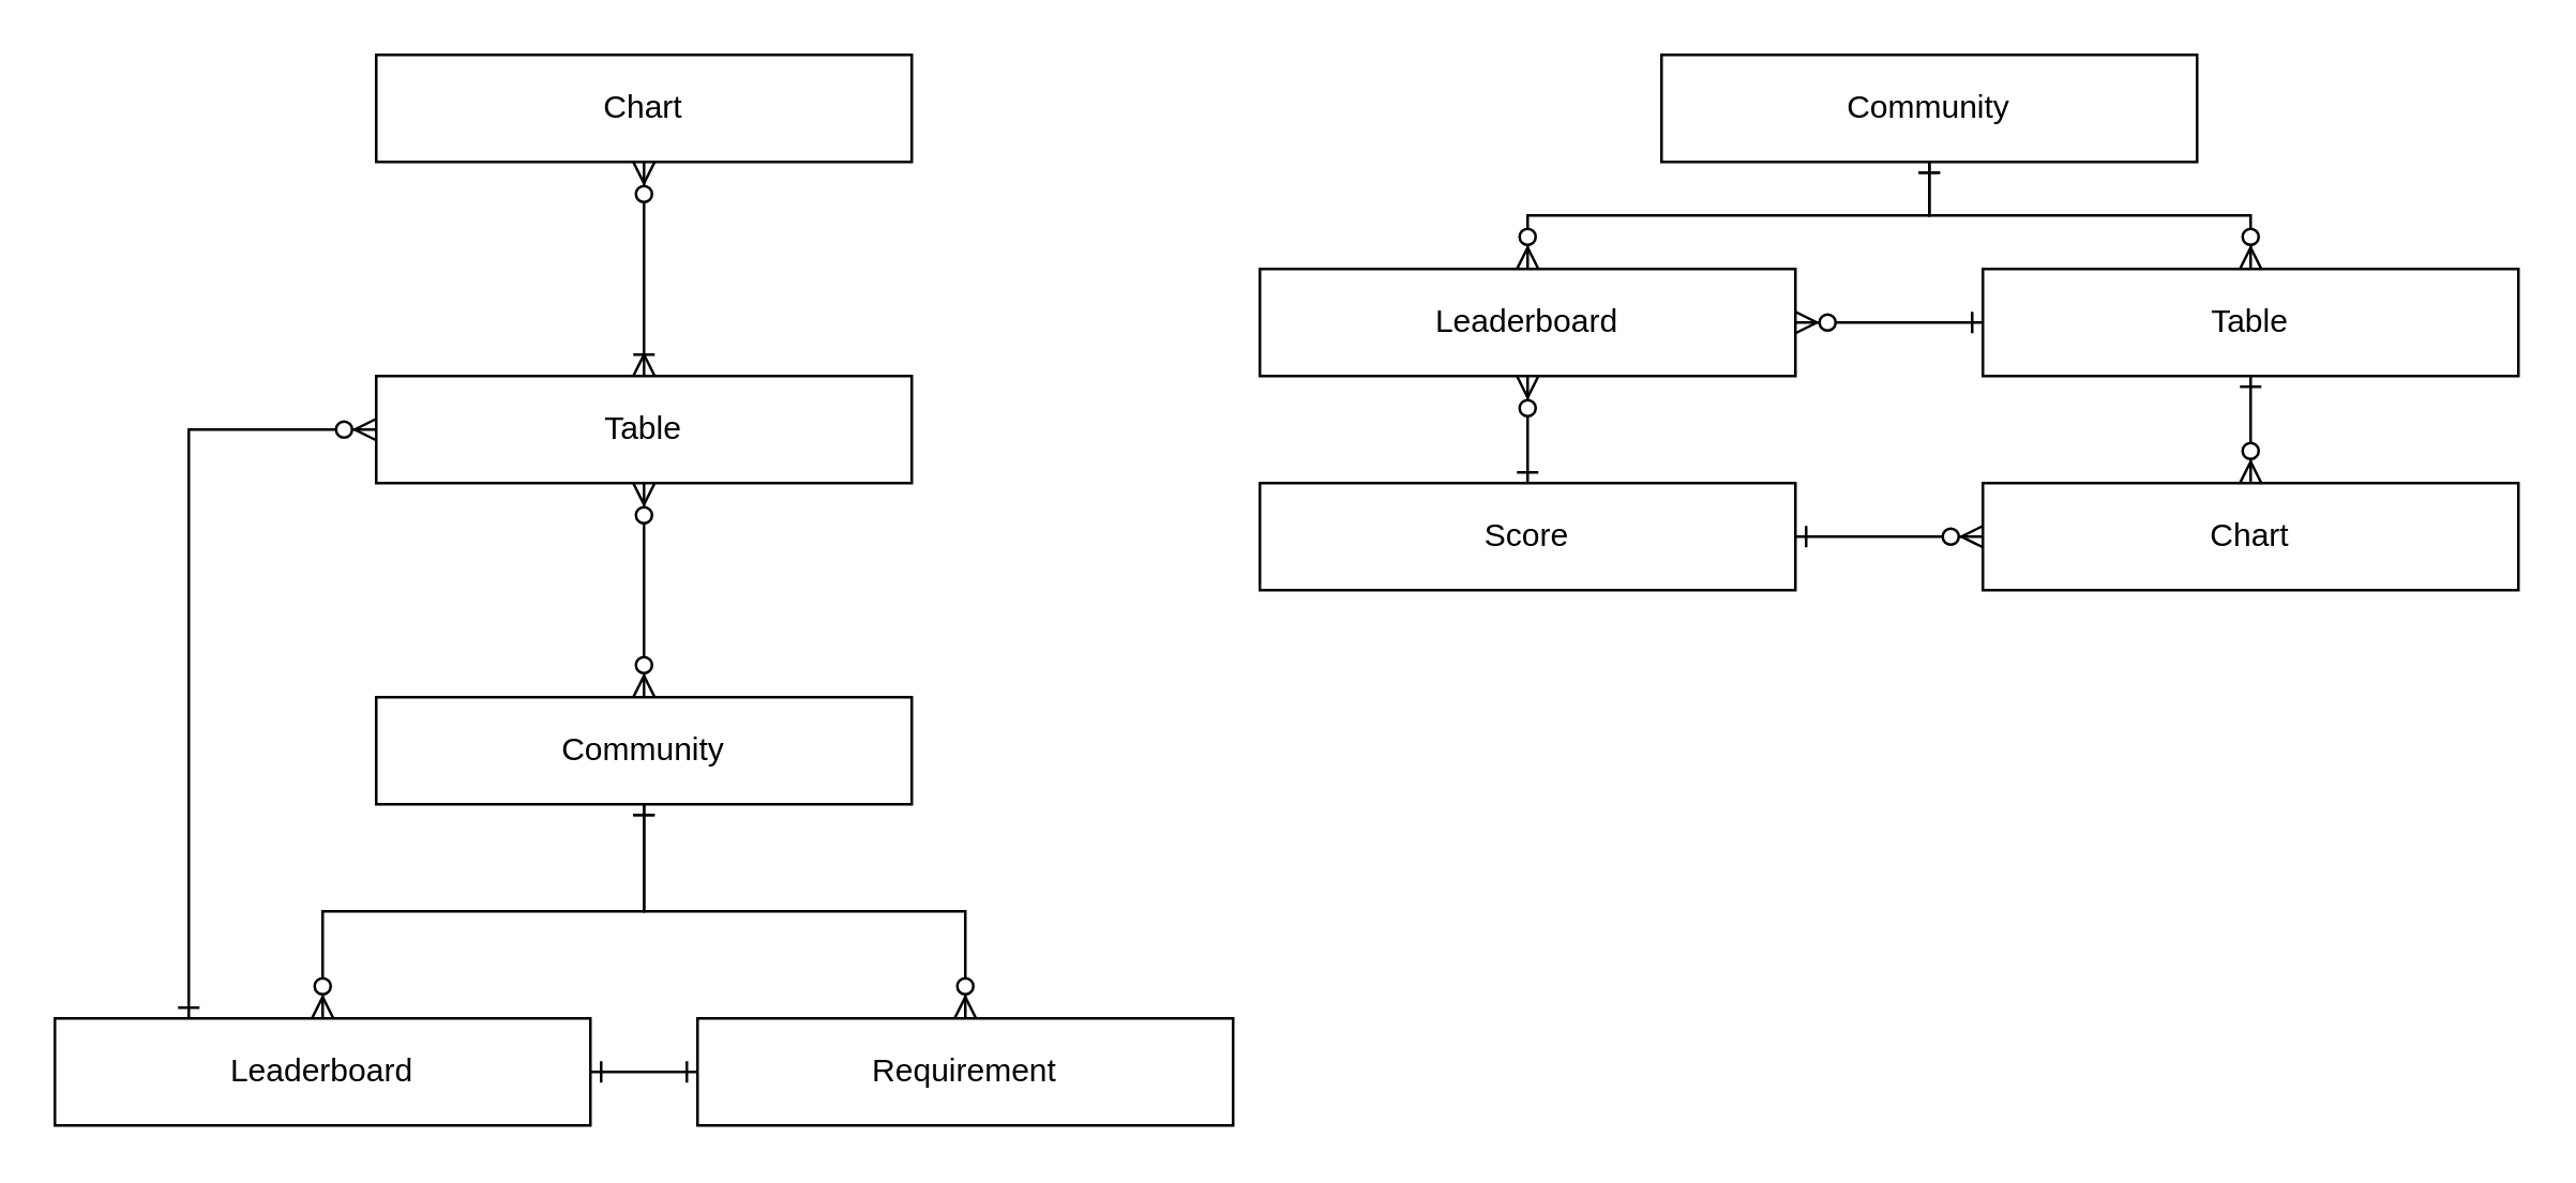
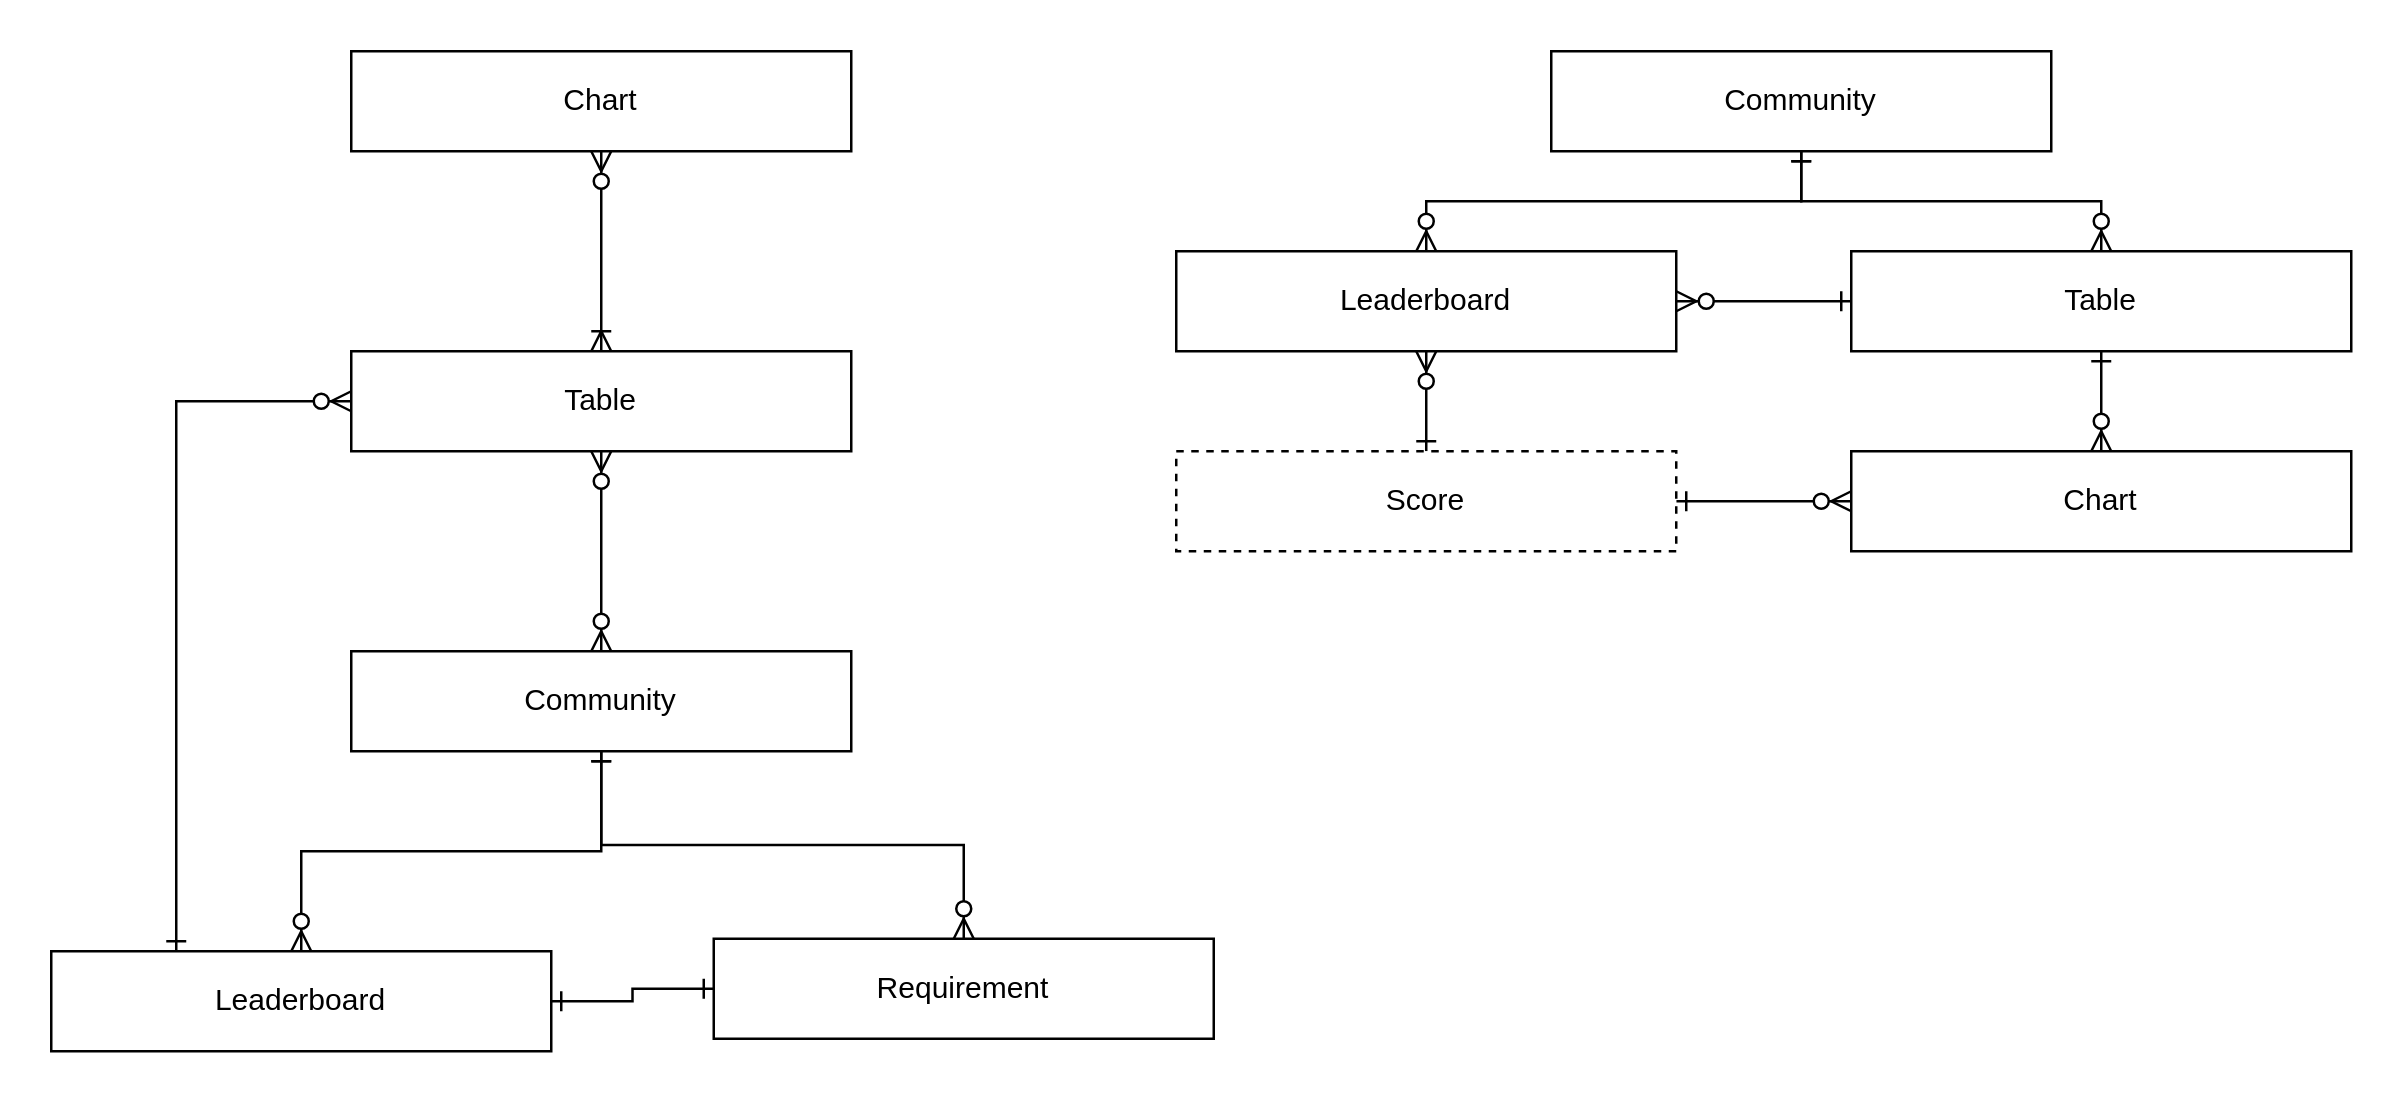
  <mxCell id="0" />
  <mxCell id="1" parent="0" />
  <mxCell id="2" style="edgeStyle=orthogonalEdgeStyle;rounded=0;orthogonalLoop=1;jettySize=auto;html=1;entryX=0.5;entryY=0;entryDx=0;entryDy=0;endArrow=ERoneToMany;endFill=0;startArrow=ERzeroToMany;startFill=1;" edge="1" parent="1" source="3" target="5"><mxGeometry relative="1" as="geometry" /></mxCell>
  <mxCell id="3" value="Chart" style="rounded=0;whiteSpace=wrap;html=1;" vertex="1" parent="1"><mxGeometry x="140" y="20" width="200" height="40" as="geometry" /></mxCell>
  <mxCell id="4" style="edgeStyle=orthogonalEdgeStyle;rounded=0;orthogonalLoop=1;jettySize=auto;html=1;entryX=0.5;entryY=0;entryDx=0;entryDy=0;endArrow=ERzeroToMany;endFill=1;startArrow=ERzeroToMany;startFill=1;" edge="1" parent="1" source="5" target="8"><mxGeometry relative="1" as="geometry" /></mxCell>
  <mxCell id="5" value="Table" style="rounded=0;whiteSpace=wrap;html=1;" vertex="1" parent="1"><mxGeometry x="140" y="140" width="200" height="40" as="geometry" /></mxCell>
  <mxCell id="6" style="edgeStyle=orthogonalEdgeStyle;rounded=0;orthogonalLoop=1;jettySize=auto;html=1;entryX=0.5;entryY=0;entryDx=0;entryDy=0;startArrow=ERone;startFill=0;endArrow=ERzeroToMany;endFill=1;" edge="1" parent="1" source="8" target="12"><mxGeometry relative="1" as="geometry" /></mxCell>
  <mxCell id="7" style="edgeStyle=orthogonalEdgeStyle;rounded=0;orthogonalLoop=1;jettySize=auto;html=1;entryX=0.5;entryY=0;entryDx=0;entryDy=0;startArrow=ERone;startFill=0;endArrow=ERzeroToMany;endFill=1;" edge="1" parent="1" source="8" target="10"><mxGeometry relative="1" as="geometry" /></mxCell>
  <mxCell id="8" value="Community" style="rounded=0;whiteSpace=wrap;html=1;" vertex="1" parent="1"><mxGeometry x="140" y="260" width="200" height="40" as="geometry" /></mxCell>
  <mxCell id="9" style="edgeStyle=orthogonalEdgeStyle;rounded=0;orthogonalLoop=1;jettySize=auto;html=1;entryX=0;entryY=0.5;entryDx=0;entryDy=0;startArrow=ERone;startFill=0;endArrow=ERzeroToMany;endFill=1;" edge="1" parent="1" source="10" target="5"><mxGeometry relative="1" as="geometry"><Array as="points"><mxPoint x="70" y="160" /></Array></mxGeometry></mxCell>
  <mxCell id="10" value="Leaderboard" style="rounded=0;whiteSpace=wrap;html=1;" vertex="1" parent="1"><mxGeometry x="20" y="380" width="200" height="40" as="geometry" /></mxCell>
  <mxCell id="11" style="edgeStyle=orthogonalEdgeStyle;rounded=0;orthogonalLoop=1;jettySize=auto;html=1;entryX=1;entryY=0.5;entryDx=0;entryDy=0;startArrow=ERone;startFill=0;endArrow=ERone;endFill=0;" edge="1" parent="1" source="12" target="10"><mxGeometry relative="1" as="geometry" /></mxCell>
- <mxCell id="12" value="Requirement" style="rounded=0;whiteSpace=wrap;html=1;" vertex="1" parent="1"><mxGeometry x="260" y="380" width="200" height="40" as="geometry" /></mxCell>
+ <mxCell id="12" value="Requirement" style="rounded=0;whiteSpace=wrap;html=1;" vertex="1" parent="1"><mxGeometry x="285" y="375" width="200" height="40" as="geometry" /></mxCell>
  <mxCell id="13" style="edgeStyle=orthogonalEdgeStyle;rounded=0;orthogonalLoop=1;jettySize=auto;html=1;entryX=0.5;entryY=0;entryDx=0;entryDy=0;startArrow=ERone;startFill=0;endArrow=ERzeroToMany;endFill=1;" edge="1" parent="1" source="15" target="20"><mxGeometry relative="1" as="geometry"><mxPoint x="570" y="80" as="targetPoint" /><Array as="points"><mxPoint x="720" y="80" /><mxPoint x="570" y="80" /></Array></mxGeometry></mxCell>
  <mxCell id="14" style="edgeStyle=orthogonalEdgeStyle;rounded=0;orthogonalLoop=1;jettySize=auto;html=1;entryX=0.5;entryY=0;entryDx=0;entryDy=0;startArrow=ERone;startFill=0;endArrow=ERzeroToMany;endFill=1;" edge="1" parent="1" source="15" target="18"><mxGeometry relative="1" as="geometry" /></mxCell>
  <mxCell id="15" value="Community" style="rounded=0;whiteSpace=wrap;html=1;" vertex="1" parent="1"><mxGeometry x="620" y="20" width="200" height="40" as="geometry" /></mxCell>
  <mxCell id="16" style="edgeStyle=orthogonalEdgeStyle;rounded=0;orthogonalLoop=1;jettySize=auto;html=1;startArrow=ERone;startFill=0;endArrow=ERzeroToMany;endFill=1;entryX=1;entryY=0.5;entryDx=0;entryDy=0;" edge="1" parent="1" source="18" target="20"><mxGeometry relative="1" as="geometry"><mxPoint x="700" y="100" as="targetPoint" /><Array as="points" /></mxGeometry></mxCell>
  <mxCell id="17" style="edgeStyle=orthogonalEdgeStyle;rounded=0;orthogonalLoop=1;jettySize=auto;html=1;startArrow=ERone;startFill=0;endArrow=ERzeroToMany;endFill=1;" edge="1" parent="1" source="18" target="19"><mxGeometry relative="1" as="geometry" /></mxCell>
  <mxCell id="18" value="Table" style="rounded=0;whiteSpace=wrap;html=1;" vertex="1" parent="1"><mxGeometry x="740" y="100" width="200" height="40" as="geometry" /></mxCell>
  <mxCell id="19" value="Chart" style="rounded=0;whiteSpace=wrap;html=1;" vertex="1" parent="1"><mxGeometry x="740" y="180" width="200" height="40" as="geometry" /></mxCell>
  <mxCell id="20" value="Leaderboard" style="rounded=0;whiteSpace=wrap;html=1;" vertex="1" parent="1"><mxGeometry x="470" y="100" width="200" height="40" as="geometry" /></mxCell>
  <mxCell id="21" style="edgeStyle=orthogonalEdgeStyle;rounded=0;orthogonalLoop=1;jettySize=auto;html=1;startArrow=ERone;startFill=0;endArrow=ERzeroToMany;endFill=1;" edge="1" parent="1" source="23" target="19"><mxGeometry relative="1" as="geometry" /></mxCell>
  <mxCell id="22" style="edgeStyle=orthogonalEdgeStyle;rounded=0;orthogonalLoop=1;jettySize=auto;html=1;entryX=0.5;entryY=1;entryDx=0;entryDy=0;startArrow=ERone;startFill=0;endArrow=ERzeroToMany;endFill=1;" edge="1" parent="1" source="23" target="20"><mxGeometry relative="1" as="geometry" /></mxCell>
- <mxCell id="23" value="Score" style="rounded=0;whiteSpace=wrap;html=1;" vertex="1" parent="1"><mxGeometry x="470" y="180" width="200" height="40" as="geometry" /></mxCell>
+ <mxCell id="23" value="Score" style="rounded=0;whiteSpace=wrap;html=1;dashed=1;" vertex="1" parent="1"><mxGeometry x="470" y="180" width="200" height="40" as="geometry" /></mxCell>
